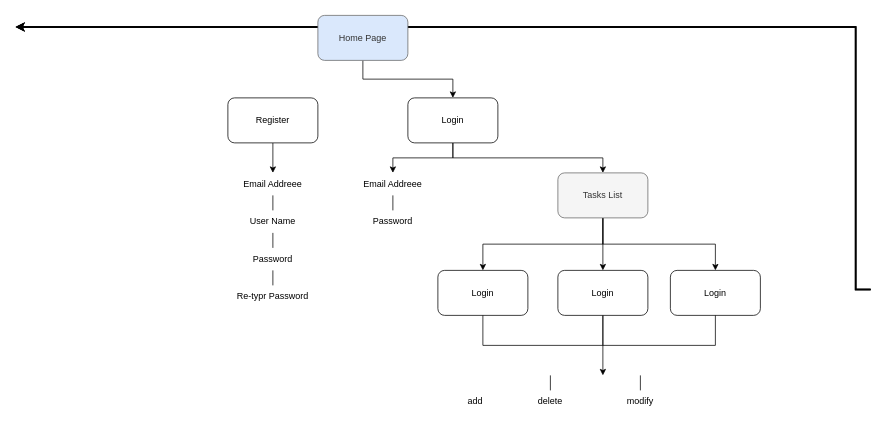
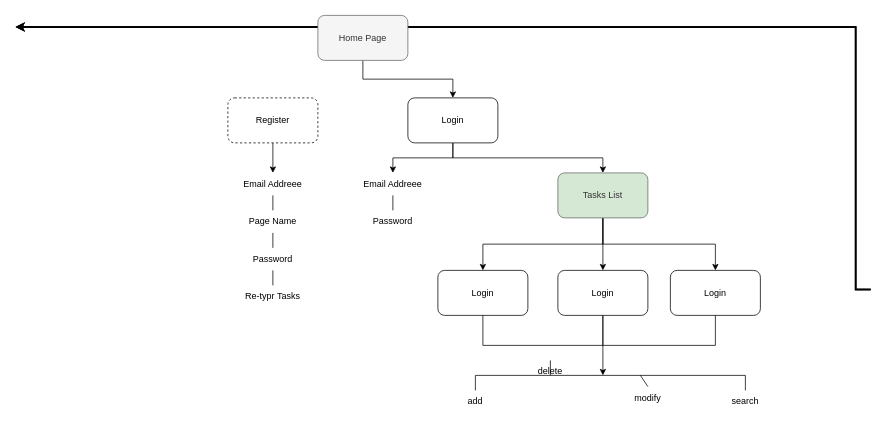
  <mxCell id="0" />
  <mxCell id="1" parent="0" />
  <mxCell id="2" value="" style="edgeStyle=elbowEdgeStyle;elbow=horizontal;strokeWidth=2;rounded=0" parent="1" edge="1"><mxGeometry x="-23" y="135.5" width="100" height="100" as="geometry"><mxPoint x="1160" y="385.5" as="sourcePoint" /><mxPoint x="20" y="35.5" as="targetPoint" /><Array as="points"><mxPoint x="1140" y="445.5" /></Array></mxGeometry></mxCell>
  <mxCell id="3" value="" style="edgeStyle=elbowEdgeStyle;elbow=horizontal;strokeWidth=2;rounded=0" parent="1" edge="1"><mxGeometry x="-23" y="135.5" width="100" height="100" as="geometry"><mxPoint x="1160" y="385.5" as="sourcePoint" /><mxPoint x="20" y="35.5" as="targetPoint" /><Array as="points"><mxPoint x="1140" y="475.5" /></Array></mxGeometry></mxCell>
  <mxCell id="4" value="" style="edgeStyle=elbowEdgeStyle;elbow=horizontal;strokeWidth=2;rounded=0" parent="1" edge="1"><mxGeometry x="-23" y="135.5" width="100" height="100" as="geometry"><mxPoint x="1160" y="385.5" as="sourcePoint" /><mxPoint x="20" y="35.5" as="targetPoint" /><Array as="points"><mxPoint x="1140" y="525.5" /></Array></mxGeometry></mxCell>
  <mxCell id="5" style="edgeStyle=orthogonalEdgeStyle;rounded=0;orthogonalLoop=1;jettySize=auto;html=1;exitX=0.5;exitY=1;exitDx=0;exitDy=0;entryX=0.5;entryY=0;entryDx=0;entryDy=0;" edge="1" parent="1" source="6" target="11"><mxGeometry relative="1" as="geometry" /></mxCell>
- <mxCell id="6" value="Home Page" style="rounded=1;whiteSpace=wrap;html=1;fillColor=#dae8fc;strokeColor=#666666;fontColor=#333333;" vertex="1" parent="1"><mxGeometry x="423" y="20" width="120" height="60" as="geometry" /></mxCell>
+ <mxCell id="6" value="Home Page" style="rounded=1;whiteSpace=wrap;html=1;fillColor=#f5f5f5;strokeColor=#666666;fontColor=#333333;" vertex="1" parent="1"><mxGeometry x="423" y="20" width="120" height="60" as="geometry" /></mxCell>
  <mxCell id="7" style="edgeStyle=orthogonalEdgeStyle;rounded=0;orthogonalLoop=1;jettySize=auto;html=1;exitX=0.5;exitY=1;exitDx=0;exitDy=0;entryX=0.5;entryY=0;entryDx=0;entryDy=0;" edge="1" parent="1" source="8" target="12"><mxGeometry relative="1" as="geometry" /></mxCell>
- <mxCell id="8" value="Register" style="rounded=1;whiteSpace=wrap;html=1;" vertex="1" parent="1"><mxGeometry x="303" y="130" width="120" height="60" as="geometry" /></mxCell>
+ <mxCell id="8" value="Register" style="rounded=1;whiteSpace=wrap;html=1;dashed=1;" vertex="1" parent="1"><mxGeometry x="303" y="130" width="120" height="60" as="geometry" /></mxCell>
  <mxCell id="9" style="edgeStyle=orthogonalEdgeStyle;rounded=0;orthogonalLoop=1;jettySize=auto;html=1;exitX=0.5;exitY=1;exitDx=0;exitDy=0;entryX=0.5;entryY=0;entryDx=0;entryDy=0;" edge="1" parent="1" source="11" target="15"><mxGeometry relative="1" as="geometry" /></mxCell>
  <mxCell id="10" style="edgeStyle=orthogonalEdgeStyle;rounded=0;orthogonalLoop=1;jettySize=auto;html=1;exitX=0.5;exitY=1;exitDx=0;exitDy=0;entryX=0.5;entryY=0;entryDx=0;entryDy=0;" edge="1" parent="1" source="11" target="21"><mxGeometry relative="1" as="geometry" /></mxCell>
  <mxCell id="11" value="Login" style="rounded=1;whiteSpace=wrap;html=1;" vertex="1" parent="1"><mxGeometry x="543" y="130" width="120" height="60" as="geometry" /></mxCell>
  <mxCell id="12" value="Email Addreee" style="text;html=1;align=center;verticalAlign=middle;whiteSpace=wrap;rounded=0;" vertex="1" parent="1"><mxGeometry x="313" y="230" width="100" height="30" as="geometry" /></mxCell>
- <mxCell id="13" value="User Name" style="text;html=1;align=center;verticalAlign=middle;whiteSpace=wrap;rounded=0;" vertex="1" parent="1"><mxGeometry x="313" y="280" width="100" height="30" as="geometry" /></mxCell>
+ <mxCell id="13" value="Page Name" style="text;html=1;align=center;verticalAlign=middle;whiteSpace=wrap;rounded=0;" vertex="1" parent="1"><mxGeometry x="313" y="280" width="100" height="30" as="geometry" /></mxCell>
  <mxCell id="14" value="Password" style="text;html=1;align=center;verticalAlign=middle;whiteSpace=wrap;rounded=0;" vertex="1" parent="1"><mxGeometry x="313" y="330" width="100" height="30" as="geometry" /></mxCell>
  <mxCell id="15" value="Email Addreee" style="text;html=1;align=center;verticalAlign=middle;whiteSpace=wrap;rounded=0;" vertex="1" parent="1"><mxGeometry x="473" y="230" width="100" height="30" as="geometry" /></mxCell>
  <mxCell id="16" value="Password" style="text;html=1;align=center;verticalAlign=middle;whiteSpace=wrap;rounded=0;" vertex="1" parent="1"><mxGeometry x="473" y="280" width="100" height="30" as="geometry" /></mxCell>
- <mxCell id="17" value="Re-typr Password" style="text;html=1;align=center;verticalAlign=middle;whiteSpace=wrap;rounded=0;" vertex="1" parent="1"><mxGeometry x="298" y="380" width="130" height="30" as="geometry" /></mxCell>
+ <mxCell id="17" value="Re-typr Tasks" style="text;html=1;align=center;verticalAlign=middle;whiteSpace=wrap;rounded=0;" vertex="1" parent="1"><mxGeometry x="298" y="380" width="130" height="30" as="geometry" /></mxCell>
  <mxCell id="18" style="edgeStyle=orthogonalEdgeStyle;rounded=0;orthogonalLoop=1;jettySize=auto;html=1;exitX=0.5;exitY=1;exitDx=0;exitDy=0;entryX=0.5;entryY=0;entryDx=0;entryDy=0;" edge="1" parent="1" source="21" target="24"><mxGeometry relative="1" as="geometry" /></mxCell>
  <mxCell id="19" style="edgeStyle=orthogonalEdgeStyle;rounded=0;orthogonalLoop=1;jettySize=auto;html=1;exitX=0.5;exitY=1;exitDx=0;exitDy=0;entryX=0.5;entryY=0;entryDx=0;entryDy=0;" edge="1" parent="1" source="21" target="23"><mxGeometry relative="1" as="geometry" /></mxCell>
  <mxCell id="20" style="edgeStyle=orthogonalEdgeStyle;rounded=0;orthogonalLoop=1;jettySize=auto;html=1;exitX=0.5;exitY=1;exitDx=0;exitDy=0;entryX=0.5;entryY=0;entryDx=0;entryDy=0;" edge="1" parent="1" source="21" target="25"><mxGeometry relative="1" as="geometry" /></mxCell>
- <mxCell id="21" value="Tasks List" style="rounded=1;whiteSpace=wrap;html=1;fillColor=#f5f5f5;fontColor=#333333;strokeColor=#666666;" vertex="1" parent="1"><mxGeometry x="743" y="230" width="120" height="60" as="geometry" /></mxCell>
+ <mxCell id="21" value="Tasks List" style="rounded=1;whiteSpace=wrap;html=1;fillColor=#d5e8d4;fontColor=#333333;strokeColor=#666666;" vertex="1" parent="1"><mxGeometry x="743" y="230" width="120" height="60" as="geometry" /></mxCell>
  <mxCell id="22" style="edgeStyle=orthogonalEdgeStyle;rounded=0;orthogonalLoop=1;jettySize=auto;html=1;exitX=0.5;exitY=1;exitDx=0;exitDy=0;" edge="1" parent="1" source="23"><mxGeometry relative="1" as="geometry"><mxPoint x="803" y="500" as="targetPoint" /></mxGeometry></mxCell>
  <mxCell id="23" value="Login" style="rounded=1;whiteSpace=wrap;html=1;" vertex="1" parent="1"><mxGeometry x="743" y="360" width="120" height="60" as="geometry" /></mxCell>
  <mxCell id="24" value="Login" style="rounded=1;whiteSpace=wrap;html=1;" vertex="1" parent="1"><mxGeometry x="583" y="360" width="120" height="60" as="geometry" /></mxCell>
  <mxCell id="25" value="Login" style="rounded=1;whiteSpace=wrap;html=1;" vertex="1" parent="1"><mxGeometry x="893" y="360" width="120" height="60" as="geometry" /></mxCell>
- <mxCell id="26" value="modify" style="text;html=1;align=center;verticalAlign=middle;whiteSpace=wrap;rounded=0;" vertex="1" parent="1"><mxGeometry x="803" y="520" width="100" height="30" as="geometry" /></mxCell>
+ <mxCell id="26" value="modify" style="text;html=1;align=center;verticalAlign=middle;whiteSpace=wrap;rounded=0;" vertex="1" parent="1"><mxGeometry x="813" y="515" width="100" height="30" as="geometry" /></mxCell>
+ <mxCell id="27" value="search" style="text;html=1;align=center;verticalAlign=middle;whiteSpace=wrap;rounded=0;" vertex="1" parent="1"><mxGeometry x="943" y="520" width="100" height="30" as="geometry" /></mxCell>
  <mxCell id="28" value="add" style="text;html=1;align=center;verticalAlign=middle;whiteSpace=wrap;rounded=0;" vertex="1" parent="1"><mxGeometry x="583" y="520" width="100" height="30" as="geometry" /></mxCell>
- <mxCell id="29" value="delete" style="text;html=1;align=center;verticalAlign=middle;whiteSpace=wrap;rounded=0;" vertex="1" parent="1"><mxGeometry x="683" y="520" width="100" height="30" as="geometry" /></mxCell>
+ <mxCell id="29" value="delete" style="text;html=1;align=center;verticalAlign=middle;whiteSpace=wrap;rounded=0;" vertex="1" parent="1"><mxGeometry x="683" y="480" width="100" height="30" as="geometry" /></mxCell>
  <mxCell id="30" value="" style="endArrow=none;html=1;rounded=0;exitX=0.5;exitY=1;exitDx=0;exitDy=0;entryX=0.5;entryY=1;entryDx=0;entryDy=0;" edge="1" parent="1" source="24" target="25"><mxGeometry width="50" height="50" relative="1" as="geometry"><mxPoint x="603" y="430" as="sourcePoint" /><mxPoint x="813" y="480" as="targetPoint" /><Array as="points"><mxPoint x="643" y="460" /><mxPoint x="953" y="460" /></Array></mxGeometry></mxCell>
+ <mxCell id="31" value="" style="endArrow=none;html=1;rounded=0;entryX=0.5;entryY=0;entryDx=0;entryDy=0;exitX=0.5;exitY=0;exitDx=0;exitDy=0;" edge="1" parent="1" source="27" target="28"><mxGeometry width="50" height="50" relative="1" as="geometry"><mxPoint x="603" y="430" as="sourcePoint" /><mxPoint x="653" y="380" as="targetPoint" /><Array as="points"><mxPoint x="993" y="500" /><mxPoint x="633" y="500" /></Array></mxGeometry></mxCell>
  <mxCell id="32" value="" style="endArrow=none;html=1;rounded=0;exitX=0.5;exitY=0;exitDx=0;exitDy=0;" edge="1" parent="1" source="29"><mxGeometry width="50" height="50" relative="1" as="geometry"><mxPoint x="603" y="430" as="sourcePoint" /><mxPoint x="733" y="500" as="targetPoint" /></mxGeometry></mxCell>
  <mxCell id="33" value="" style="endArrow=none;html=1;rounded=0;exitX=0.5;exitY=0;exitDx=0;exitDy=0;" edge="1" parent="1" source="26"><mxGeometry width="50" height="50" relative="1" as="geometry"><mxPoint x="603" y="430" as="sourcePoint" /><mxPoint x="853" y="500" as="targetPoint" /></mxGeometry></mxCell>
  <mxCell id="34" value="" style="endArrow=none;html=1;rounded=0;exitX=0.5;exitY=1;exitDx=0;exitDy=0;" edge="1" parent="1" source="23"><mxGeometry width="50" height="50" relative="1" as="geometry"><mxPoint x="603" y="430" as="sourcePoint" /><mxPoint x="803" y="460" as="targetPoint" /></mxGeometry></mxCell>
  <mxCell id="35" value="" style="endArrow=none;html=1;rounded=0;exitX=0.5;exitY=1;exitDx=0;exitDy=0;entryX=0.5;entryY=0;entryDx=0;entryDy=0;" edge="1" parent="1" source="12" target="13"><mxGeometry width="50" height="50" relative="1" as="geometry"><mxPoint x="603" y="330" as="sourcePoint" /><mxPoint x="653" y="280" as="targetPoint" /></mxGeometry></mxCell>
  <mxCell id="36" value="" style="endArrow=none;html=1;rounded=0;exitX=0.5;exitY=1;exitDx=0;exitDy=0;entryX=0.5;entryY=0;entryDx=0;entryDy=0;" edge="1" parent="1" source="13" target="14"><mxGeometry width="50" height="50" relative="1" as="geometry"><mxPoint x="603" y="330" as="sourcePoint" /><mxPoint x="653" y="280" as="targetPoint" /></mxGeometry></mxCell>
  <mxCell id="37" value="" style="endArrow=none;html=1;rounded=0;exitX=0.5;exitY=1;exitDx=0;exitDy=0;entryX=0.5;entryY=0;entryDx=0;entryDy=0;" edge="1" parent="1" source="14" target="17"><mxGeometry width="50" height="50" relative="1" as="geometry"><mxPoint x="603" y="330" as="sourcePoint" /><mxPoint x="653" y="280" as="targetPoint" /></mxGeometry></mxCell>
  <mxCell id="38" value="" style="endArrow=none;html=1;rounded=0;exitX=0.5;exitY=1;exitDx=0;exitDy=0;entryX=0.5;entryY=0;entryDx=0;entryDy=0;" edge="1" parent="1" source="15" target="16"><mxGeometry width="50" height="50" relative="1" as="geometry"><mxPoint x="603" y="330" as="sourcePoint" /><mxPoint x="653" y="280" as="targetPoint" /></mxGeometry></mxCell>
